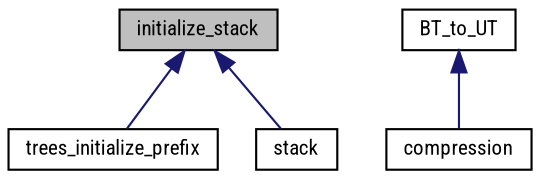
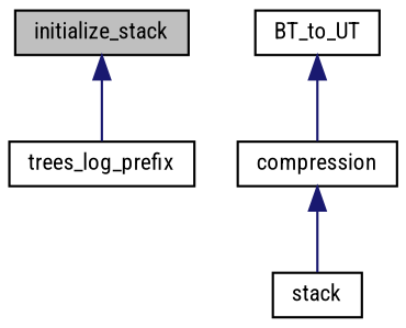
  digraph {
    fontname="Roboto Condensed"
    rankdir=TB
    node [color=black fillcolor=white fontname="Roboto Condensed" fontsize=10 shape=record style=filled]
    edge [color=midnightblue dir=back fontname="Roboto Condensed" fontsize=10 labelfontname=Helvetica labelfontsize=10 style=solid]
    n1 [fillcolor=grey75 fontcolor=black height=0.2 label=initialize_stack width=0.4]
-   n2 [height=0.2 label=trees_initialize_prefix width=0.4]
+   n2 [height=0.2 label=trees_log_prefix width=0.4]
    n3 [height=0.2 label=BT_to_UT width=0.4]
    n4 [height=0.2 label=compression width=0.4]
    n5 [height=0.2 label=stack width=0.4]
    n1 -> n2
    n3 -> n4
-   n1 -> n5
+   n4 -> n5
  }
